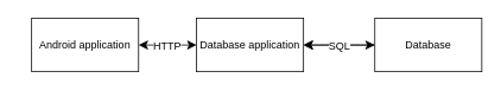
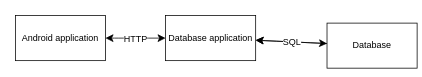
  <mxCell id="0" />
  <mxCell id="1" parent="0" />
  <mxCell id="2" value="Database application" style="rounded=0;whiteSpace=wrap;html=1;" vertex="1" parent="1"><mxGeometry x="220" y="20" width="120" height="60" as="geometry" /></mxCell>
- <mxCell id="3" value="Android application" style="rounded=0;whiteSpace=wrap;html=1;" vertex="1" parent="1"><mxGeometry x="35" y="20" width="120" height="60" as="geometry" /></mxCell>
+ <mxCell id="3" value="Android application" style="rounded=0;whiteSpace=wrap;html=1;" vertex="1" parent="1"><mxGeometry x="20" y="20" width="120" height="60" as="geometry" /></mxCell>
  <mxCell id="4" value="" style="edgeStyle=none;curved=1;rounded=0;orthogonalLoop=1;jettySize=auto;html=1;fontSize=12;startSize=8;endSize=8;" edge="1" parent="1" source="5" target="2"><mxGeometry relative="1" as="geometry" /></mxCell>
- <mxCell id="5" value="Database" style="rounded=0;whiteSpace=wrap;html=1;" vertex="1" parent="1"><mxGeometry x="420" y="20" width="120" height="60" as="geometry" /></mxCell>
+ <mxCell id="5" value="Database" style="rounded=0;whiteSpace=wrap;html=1;" vertex="1" parent="1"><mxGeometry x="435" y="30" width="120" height="60" as="geometry" /></mxCell>
  <mxCell id="6" value="" style="endArrow=classic;startArrow=classic;html=1;rounded=0;fontSize=12;startSize=8;endSize=8;curved=1;" edge="1" parent="1" source="3" target="2"><mxGeometry width="50" height="50" relative="1" as="geometry"><mxPoint x="218" y="96" as="sourcePoint" /><mxPoint x="268" y="46" as="targetPoint" /></mxGeometry></mxCell>
  <mxCell id="7" value="HTTP" style="edgeLabel;html=1;align=center;verticalAlign=middle;resizable=0;points=[];fontSize=12;" vertex="1" connectable="0" parent="6"><mxGeometry x="0.185" relative="1" as="geometry"><mxPoint x="-8" as="offset" /></mxGeometry></mxCell>
  <mxCell id="8" value="" style="endArrow=classic;startArrow=classic;html=1;rounded=0;fontSize=12;startSize=8;endSize=8;curved=1;" edge="1" parent="1" source="2" target="5"><mxGeometry width="50" height="50" relative="1" as="geometry"><mxPoint x="340" y="49.71" as="sourcePoint" /><mxPoint x="420" y="49.71" as="targetPoint" /></mxGeometry></mxCell>
  <mxCell id="9" value="SQL" style="edgeLabel;html=1;align=center;verticalAlign=middle;resizable=0;points=[];fontSize=12;" vertex="1" connectable="0" parent="8"><mxGeometry x="0.185" relative="1" as="geometry"><mxPoint x="-8" as="offset" /></mxGeometry></mxCell>
